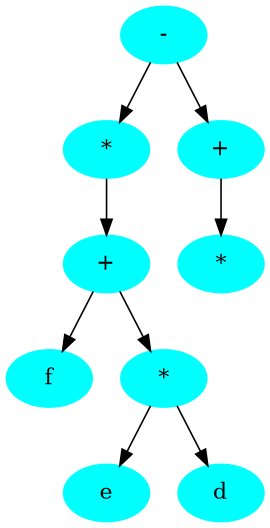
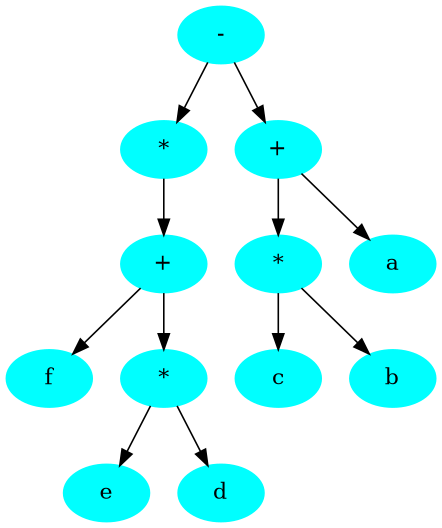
  digraph {
    node [color=cyan style=filled]
    n1 [label="-"]
    n2 [label="*"]
    n3 [label="+"]
    n4 [label="+"]
    n5 [label="*"]
+   n6 [label=a]
    n7 [label=f]
    n8 [label="*"]
    n9 [label=e]
    n10 [label=d]
+   n11 [label=c]
+   n12 [label=b]
    n1 -> n2
    n1 -> n3
    n2 -> n4
    n3 -> n5
+   n3 -> n6
    n4 -> n7
    n4 -> n8
+   n5 -> n11
+   n5 -> n12
    n8 -> n9
    n8 -> n10
  }
